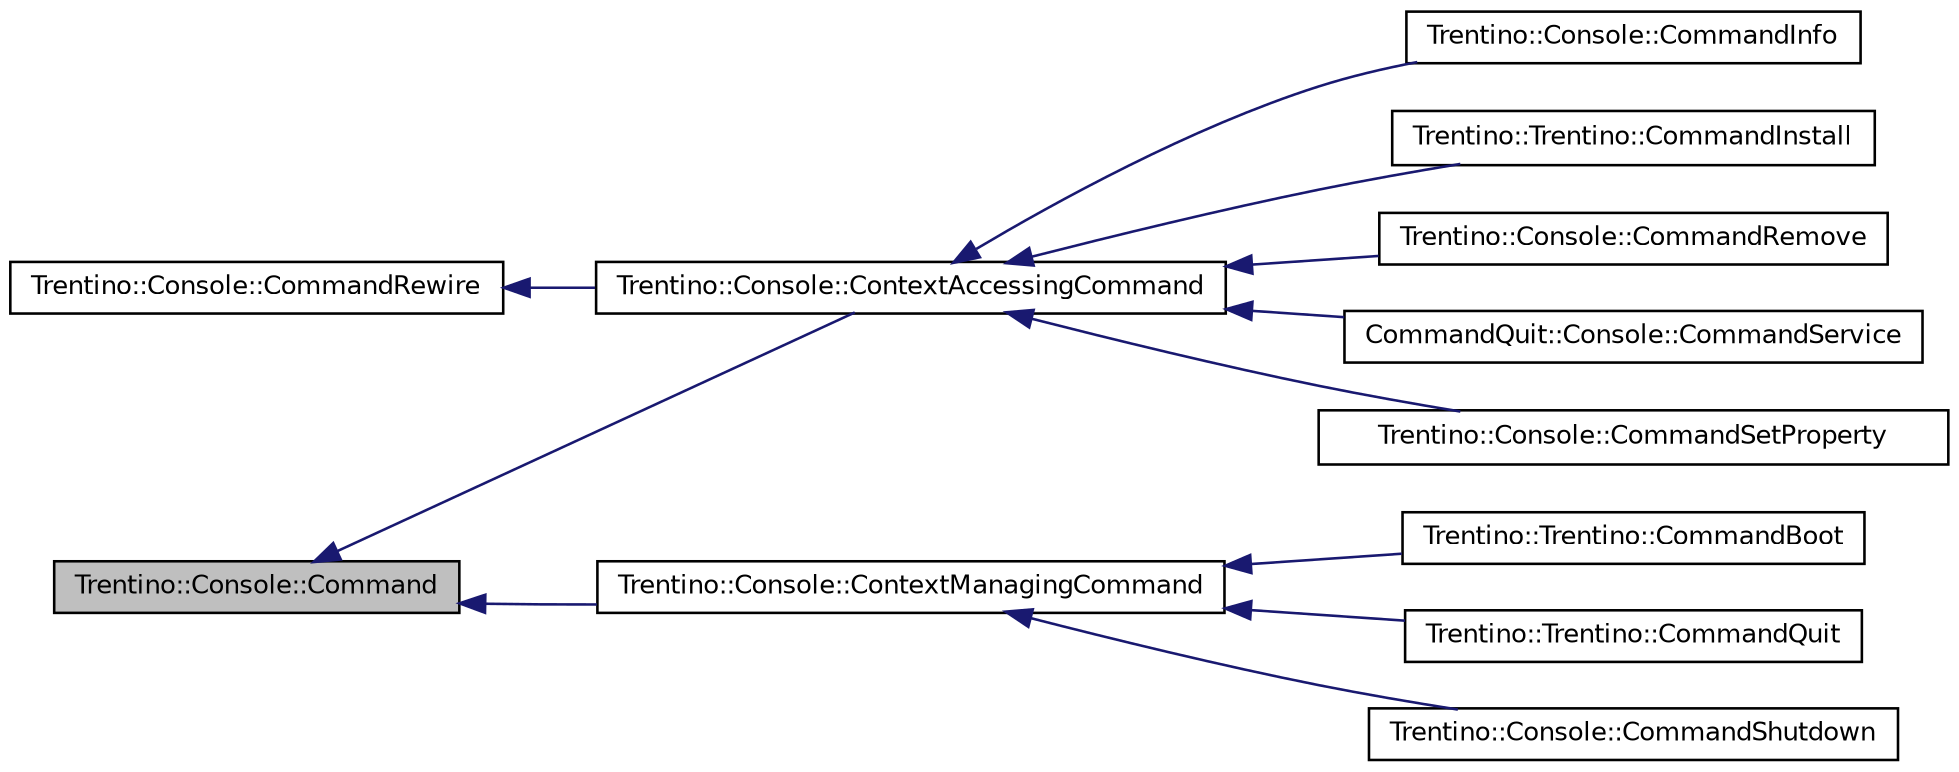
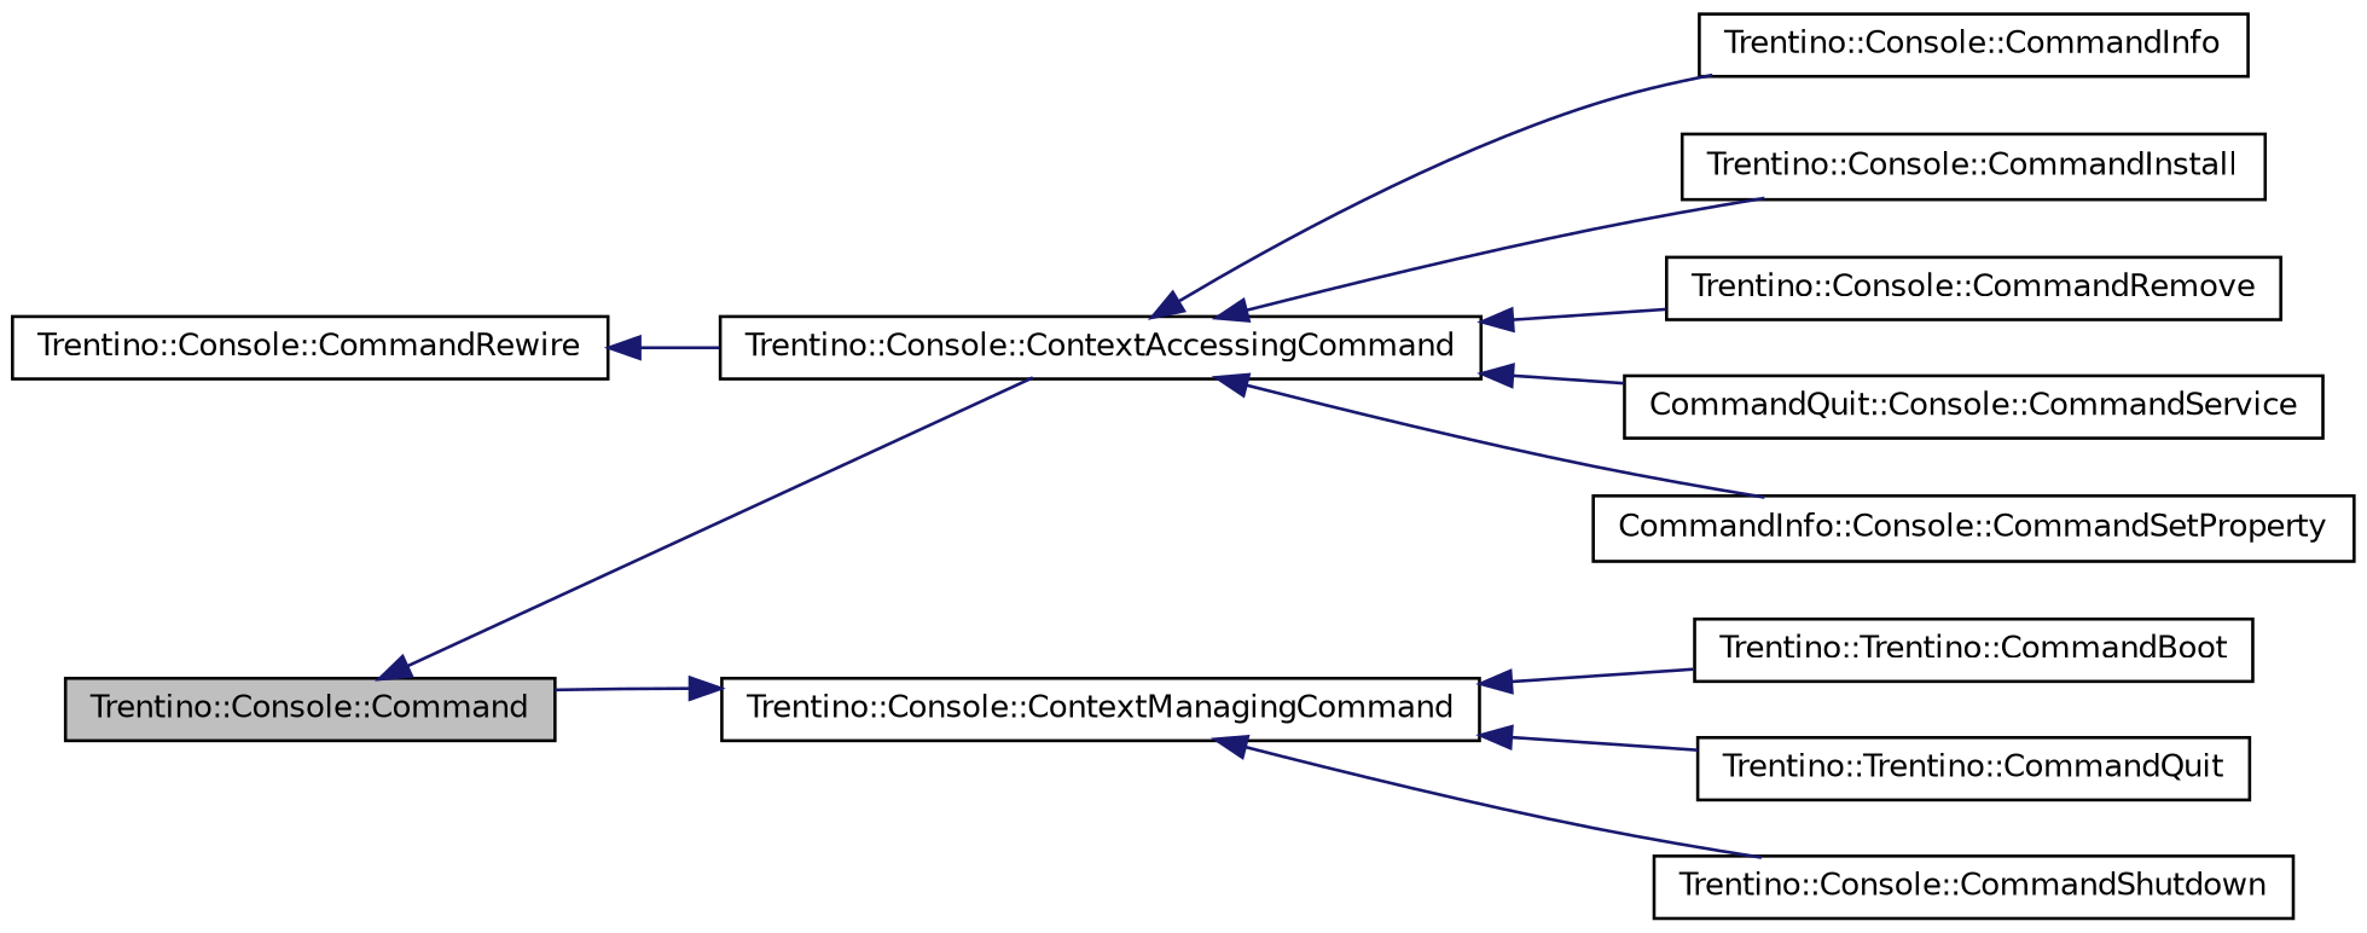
  digraph {
    rankdir=LR
    node [color=black fillcolor=white fontname=Helvetica fontsize=10 shape=record style=filled]
    edge [color=midnightblue dir=back fontname=Helvetica fontsize=10 labelfontname=Helvetica labelfontsize=10 style=solid]
    n1 [fillcolor=grey75 fontcolor=black height=0.2 label="Trentino::Console::Command" width=0.4]
    n2 [height=0.2 label="Trentino::Console::ContextAccessingCommand" width=0.4]
    n3 [height=0.2 label="Trentino::Console::ContextManagingCommand" width=0.4]
    n4 [height=0.2 label="Trentino::Console::CommandInfo" width=0.4]
-   n5 [height=0.2 label="Trentino::Trentino::CommandInstall" width=0.4]
+   n5 [height=0.2 label="Trentino::Console::CommandInstall" width=0.4]
    n6 [height=0.2 label="Trentino::Console::CommandRemove" width=0.4]
    n7 [height=0.2 label="CommandQuit::Console::CommandService" width=0.4]
-   n8 [height=0.2 label="Trentino::Console::CommandSetProperty" width=0.4]
+   n8 [height=0.2 label="CommandInfo::Console::CommandSetProperty" width=0.4]
    n9 [height=0.2 label="Trentino::Trentino::CommandBoot" width=0.4]
    n10 [height=0.2 label="Trentino::Trentino::CommandQuit" width=0.4]
    n11 [height=0.2 label="Trentino::Console::CommandShutdown" width=0.4]
    n12 [height=0.2 label="Trentino::Console::CommandRewire" width=0.4]
    n1 -> n2
-   n1 -> n3
+   n3 -> n1
    n2 -> n4
    n2 -> n5
    n2 -> n6
    n2 -> n7
    n2 -> n8
    n3 -> n9
    n3 -> n10
    n3 -> n11
    n12 -> n2
  }
